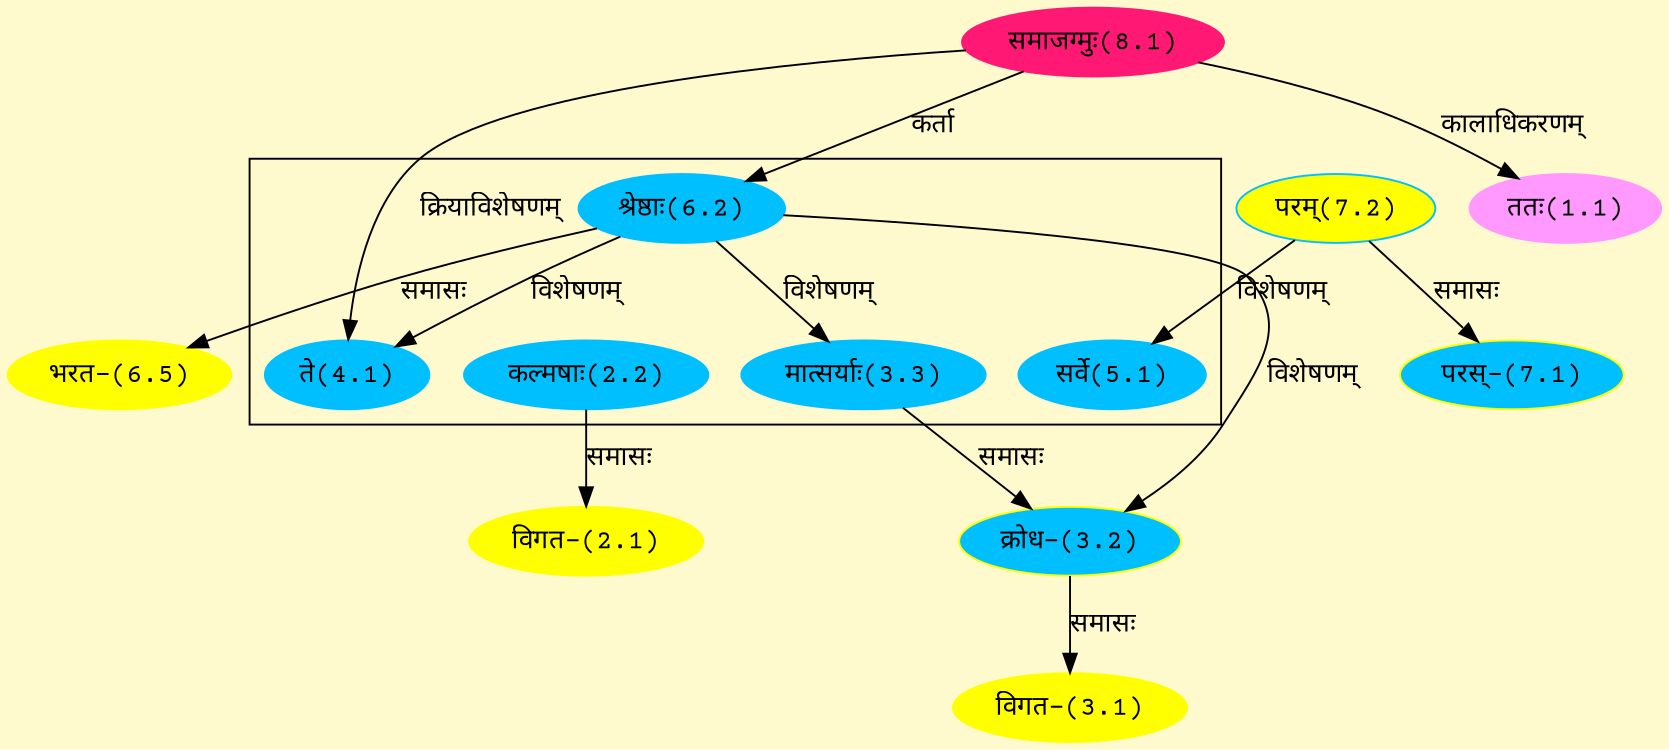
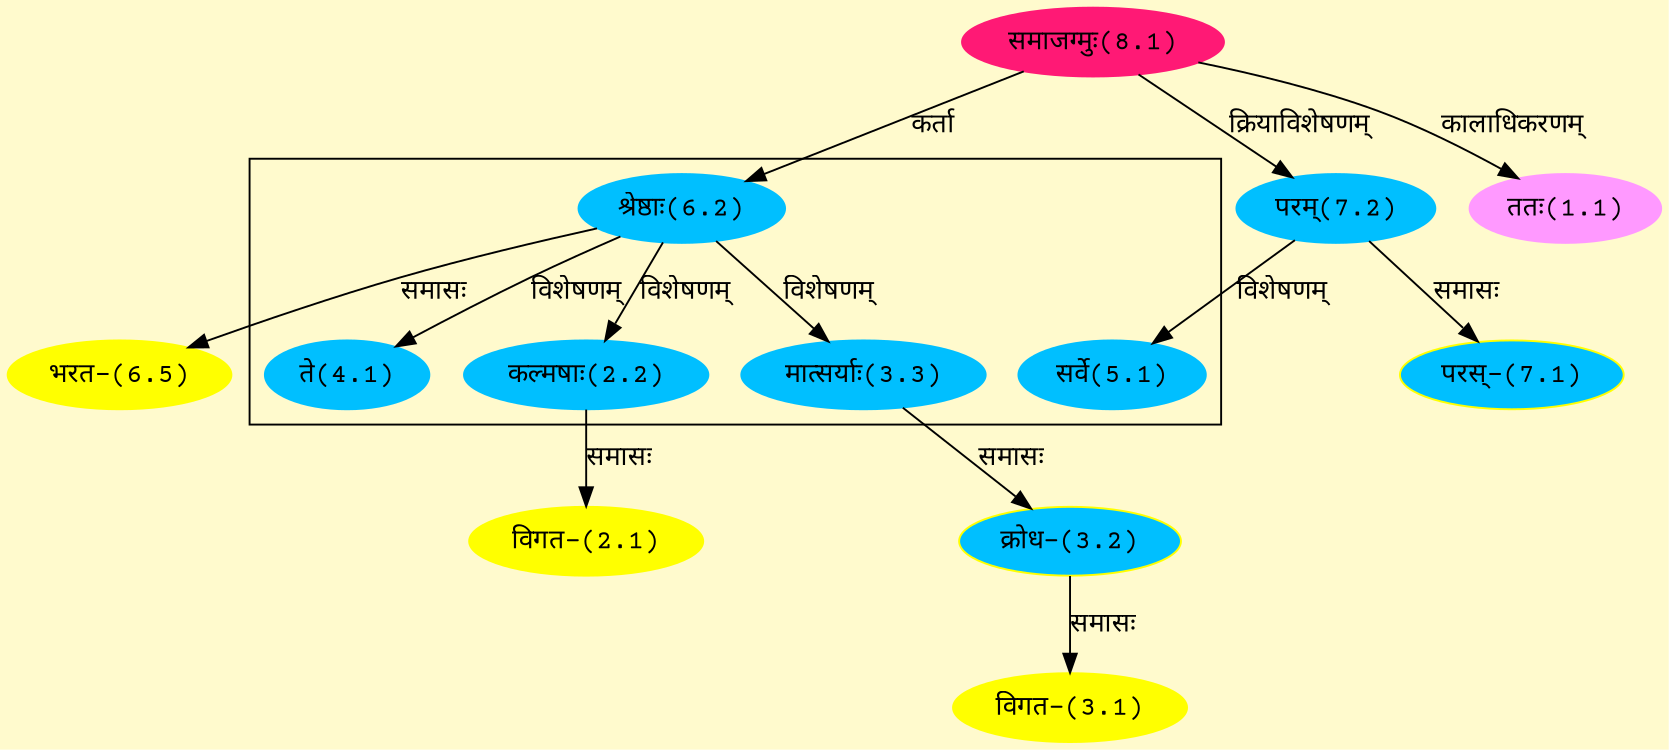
  digraph {
    bgcolor=lemonchiffon1
    compound=true
    fontname="Courier Prime"
    rankdir=BT
    node [color="#00BFFF" fontname="Courier Prime" style=filled]
    edge [dir=back fontname="Courier Prime"]
    n1 [label="कल्मषाः(2.2)"]
    n2 [label="श्रेष्ठाः(6.2)"]
    n3 [label="मात्सर्याः(3.3)"]
    n4 [label="ते(4.1)"]
    n5 [label="सर्वे(5.1)"]
    n6 [color="#FF1975" label="समाजग्मुः(8.1)"]
-   n7 [label="परम्(7.2)" fillcolor="#FFFF00"]
+   n7 [label="परम्(7.2)"]
    n8 [color="#FF99FF" label="ततः(1.1)"]
    n9 [color="#FFFF00" label="विगत-(2.1)"]
    n10 [color="#FFFF00" label="विगत-(3.1)"]
    n11 [color="#FFFF00" fillcolor="#00BFFF" label="क्रोध-(3.2)"]
    n12 [color="#FFFF00" label="भरत-(6.5)"]
    n13 [color="#FFFF00" fillcolor="#00BFFF" label="परस्-(7.1)"]
    subgraph cluster_1 {
      n1
      n2
      n3
      n4
      n5
    }
-   n11 -> n2 [label="विशेषणम्"]
+   n1 -> n2 [label="विशेषणम्"]
    n2 -> n6 [label="कर्ता"]
    n3 -> n2 [label="विशेषणम्"]
    n4 -> n2 [label="विशेषणम्"]
    n5 -> n7 [label="विशेषणम्"]
-   n4 -> n6 [label="क्रियाविशेषणम्"]
+   n7 -> n6 [label="क्रियाविशेषणम्"]
    n8 -> n6 [label="कालाधिकरणम्"]
    n9 -> n1 [label="समासः"]
    n10 -> n11 [label="समासः"]
    n11 -> n3 [label="समासः"]
    n12 -> n2 [label="समासः"]
    n13 -> n7 [label="समासः"]
  }
